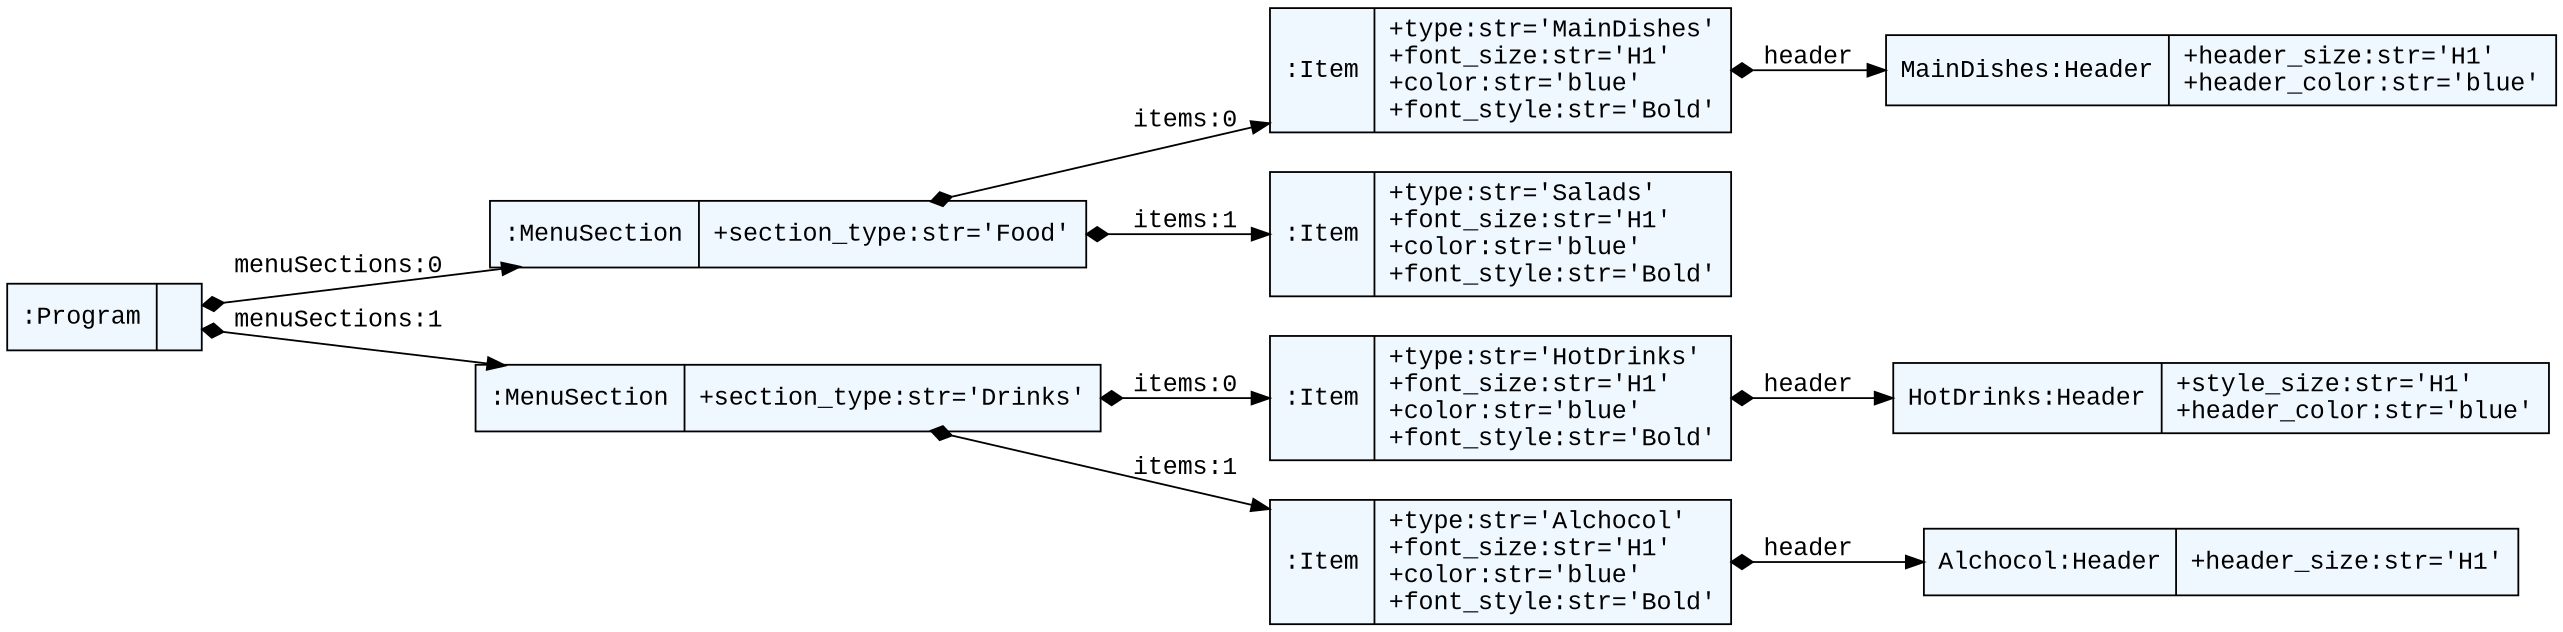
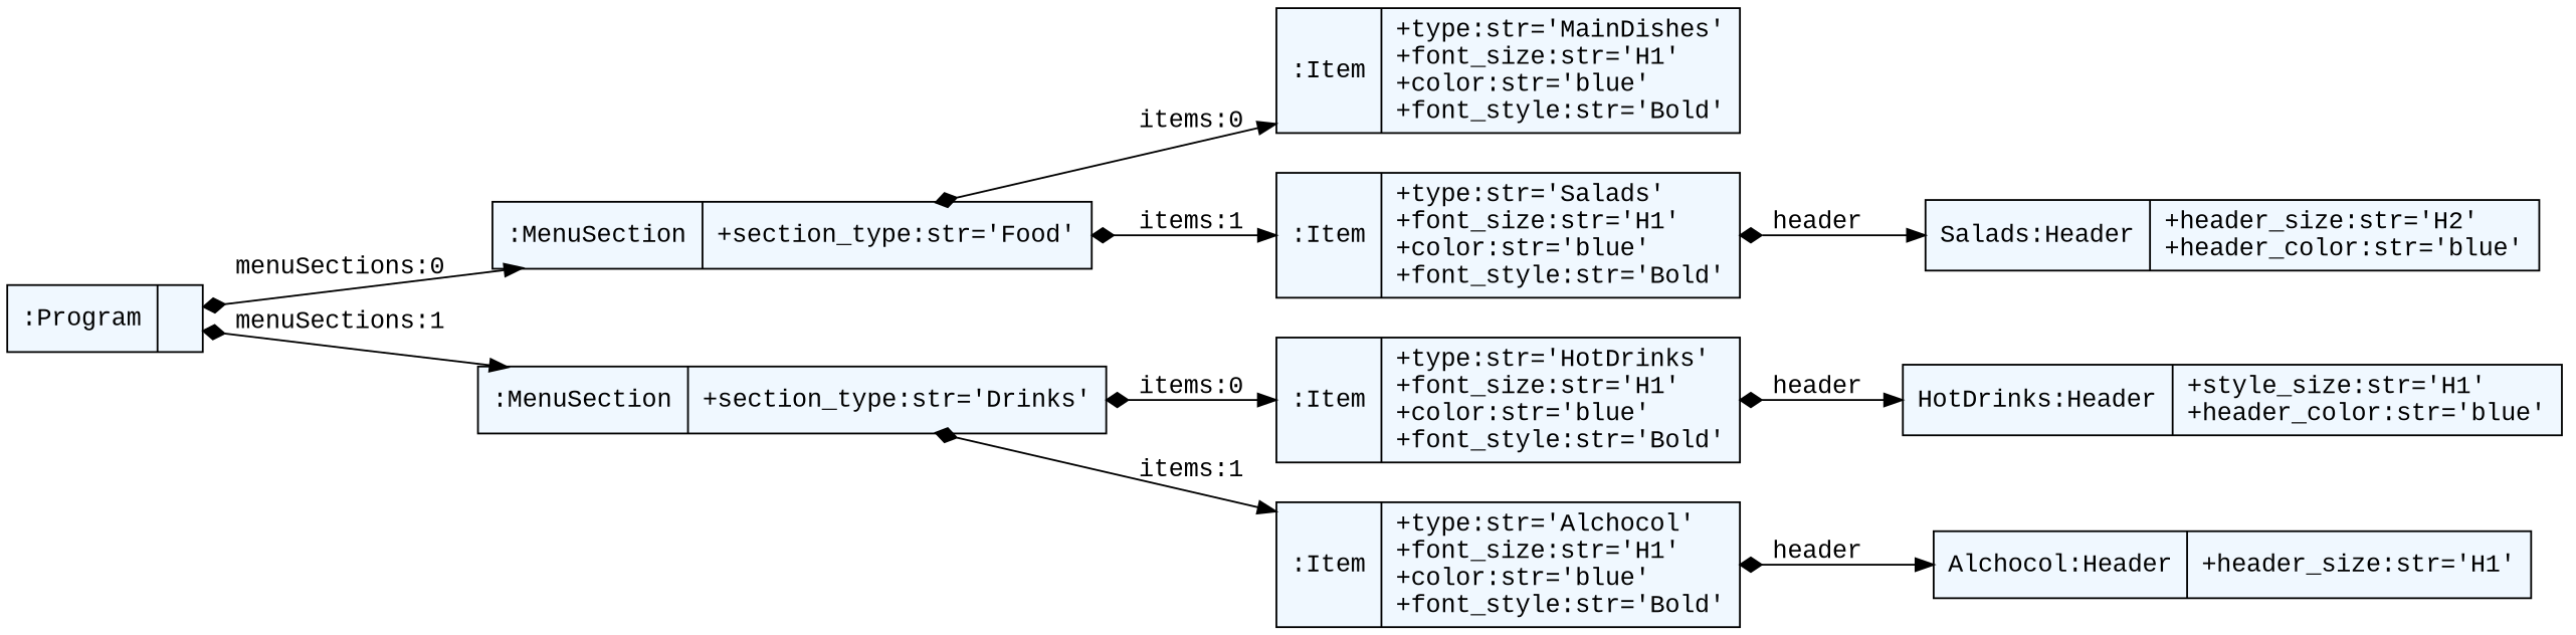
  digraph {
    fontname="Liberation Mono"
    fontsize=8
    nodesep=0.3
    rankdir=LR
    node [fillcolor=aliceblue fontname="Liberation Mono" shape=record style=filled]
    edge [arrowtail=diamond dir=both fontname="Liberation Mono"]
    n1 [label="{:Program|}"]
    n2 [label="{:MenuSection|+section_type:str='Food'\l}"]
    n3 [label="{:MenuSection|+section_type:str='Drinks'\l}"]
    n4 [label="{:Item|+type:str='MainDishes'\l+font_size:str='H1'\l+color:str='blue'\l+font_style:str='Bold'\l}"]
    n5 [label="{:Item|+type:str='Salads'\l+font_size:str='H1'\l+color:str='blue'\l+font_style:str='Bold'\l}"]
    n6 [label="{:Item|+type:str='HotDrinks'\l+font_size:str='H1'\l+color:str='blue'\l+font_style:str='Bold'\l}"]
    n7 [label="{:Item|+type:str='Alchocol'\l+font_size:str='H1'\l+color:str='blue'\l+font_style:str='Bold'\l}"]
-   n8 [label="{MainDishes:Header|+header_size:str='H1'\l+header_color:str='blue'\l}"]
+   n9 [label="{Salads:Header|+header_size:str='H2'\l+header_color:str='blue'\l}"]
    n10 [label="{HotDrinks:Header|+style_size:str='H1'\l+header_color:str='blue'\l}"]
    n11 [label="{Alchocol:Header|+header_size:str='H1'\l}"]
    n1 -> n2 [label="menuSections:0"]
    n1 -> n3 [label="menuSections:1"]
    n2 -> n4 [label="items:0"]
    n2 -> n5 [label="items:1"]
    n3 -> n6 [label="items:0"]
    n3 -> n7 [label="items:1"]
-   n4 -> n8 [label=header]
+   n5 -> n9 [label=header]
    n6 -> n10 [label=header]
    n7 -> n11 [label=header]
  }
